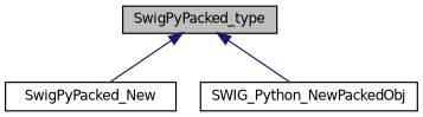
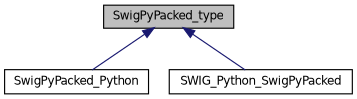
  digraph {
    rankdir=TB
    node [color=black fillcolor=white fontname=Helvetica fontsize=10 shape=record style=filled]
    edge [color=midnightblue dir=back fontname=Helvetica fontsize=10 labelfontname=Helvetica labelfontsize=10 style=solid]
    n1 [fillcolor=grey75 fontcolor=black height=0.2 label=SwigPyPacked_type width=0.4]
-   n2 [height=0.2 label=SwigPyPacked_New width=0.4]
-   n3 [height=0.2 label=SWIG_Python_NewPackedObj width=0.4]
+   n2 [height=0.2 label=SwigPyPacked_Python width=0.4]
+   n3 [height=0.2 label=SWIG_Python_SwigPyPacked width=0.4]
    n1 -> n2
    n1 -> n3
  }
